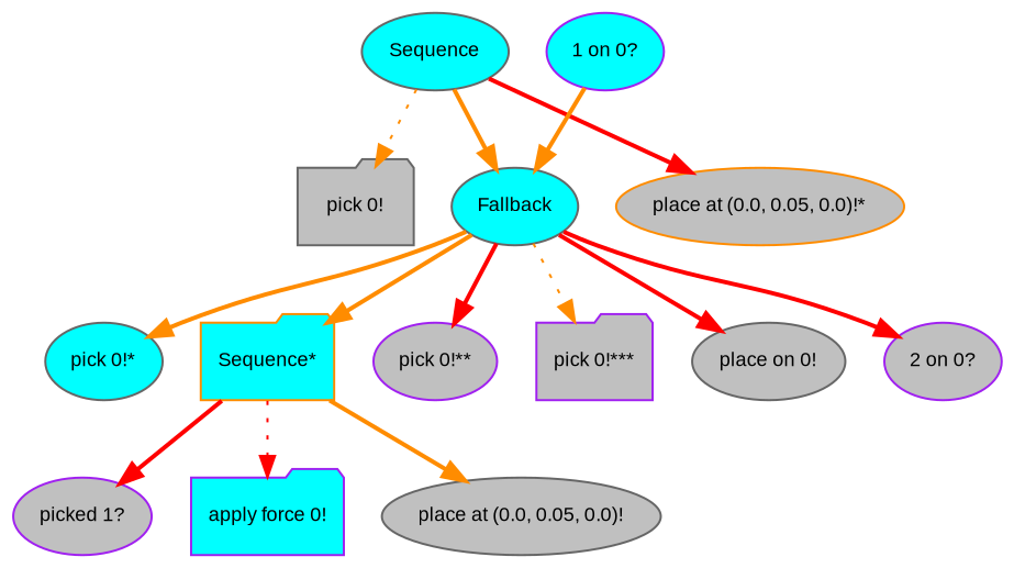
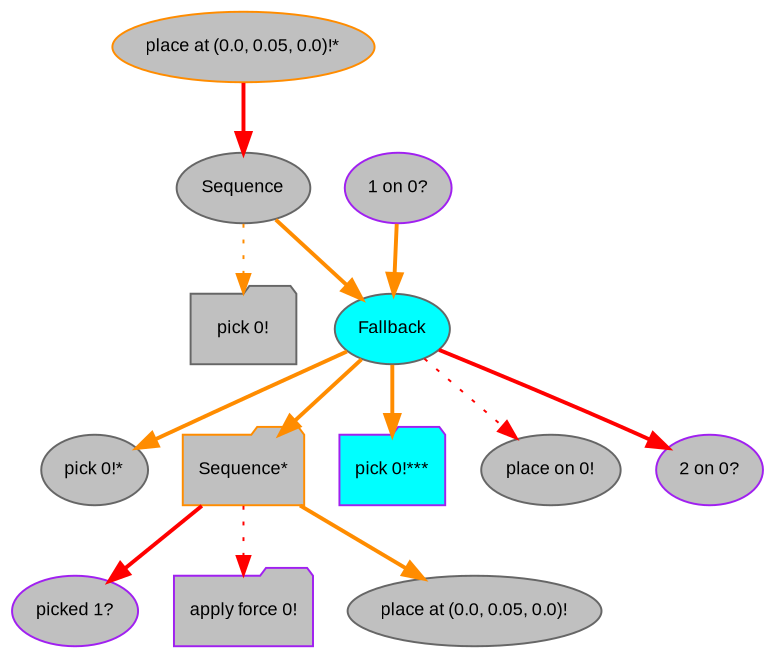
  digraph {
    fontname="Liberation Sans"
    ordering=out
    node [color=gray40 fillcolor=gray fontcolor=black fontname="Liberation Sans" fontsize=9 shape=ellipse style=filled]
    edge [color=darkorange fontname="Liberation Sans" style=bold]
-   n1 [fillcolor=cyan label=Sequence]
+   n1 [label=Sequence]
    n2 [label="pick 0!" shape=folder]
    n3 [fillcolor=cyan label=Fallback]
    n4 [color=darkorange label="place at (0.0, 0.05, 0.0)!*"]
-   n5 [fillcolor=cyan label="pick 0!*"]
-   n6 [color=darkorange fillcolor=cyan label="Sequence*" shape=folder]
-   n7 [color=purple label="pick 0!**"]
-   n8 [color=purple label="pick 0!***" shape=folder]
+   n5 [label="pick 0!*"]
+   n6 [color=darkorange label="Sequence*" shape=folder]
+   n8 [color=purple fillcolor=cyan label="pick 0!***" shape=folder]
    n9 [label="place on 0!"]
    n10 [color=purple label="2 on 0?"]
-   n11 [color=purple fillcolor=cyan label="1 on 0?"]
+   n11 [color=purple label="1 on 0?"]
    n12 [color=purple label="picked 1?"]
-   n13 [color=purple fillcolor=cyan label="apply force 0!" shape=folder]
+   n13 [color=purple label="apply force 0!" shape=folder]
    n14 [label="place at (0.0, 0.05, 0.0)!"]
    n1 -> n2 [style=dotted]
    n1 -> n3
-   n1 -> n4 [color=red]
+   n4 -> n1 [color=red]
    n3 -> n5
    n3 -> n6
-   n3 -> n7 [color=red]
-   n3 -> n8 [style=dotted]
-   n3 -> n9 [color=red]
+   n3 -> n8
+   n3 -> n9 [color=red style=dotted]
    n3 -> n10 [color=red]
    n6 -> n12 [color=red]
    n6 -> n13 [color=red style=dotted]
    n6 -> n14
    n11 -> n3
  }
